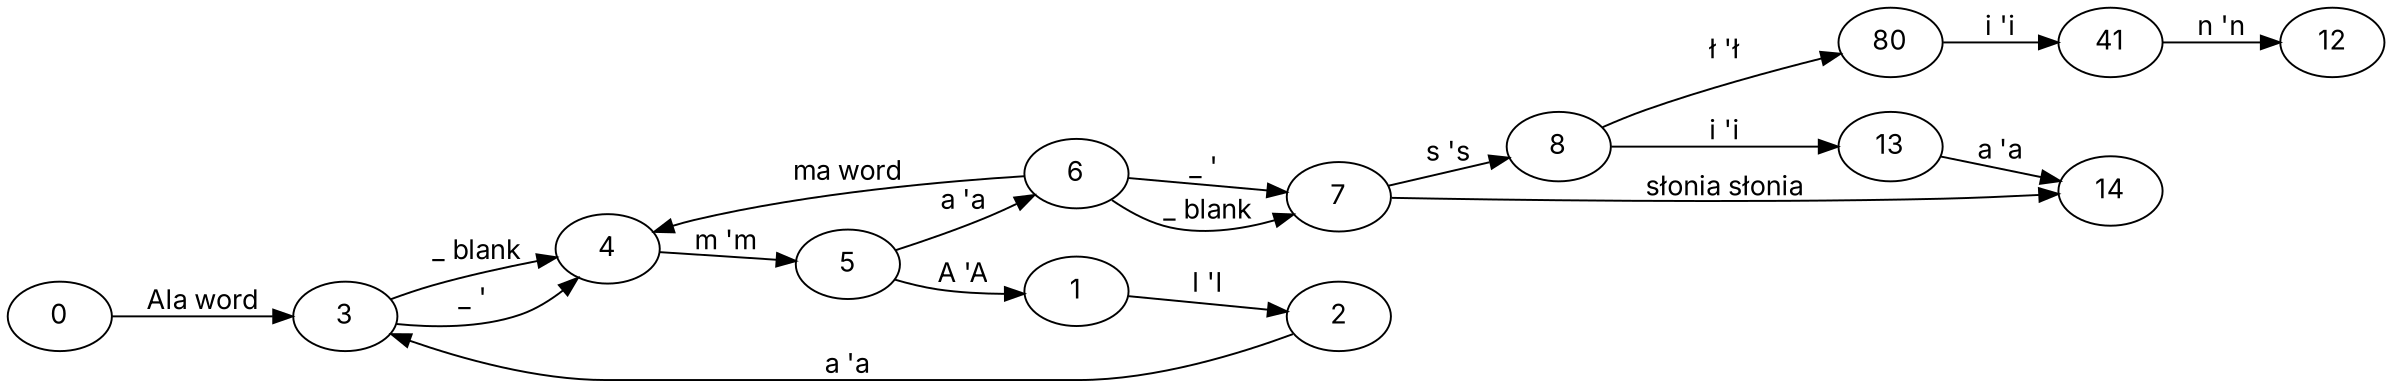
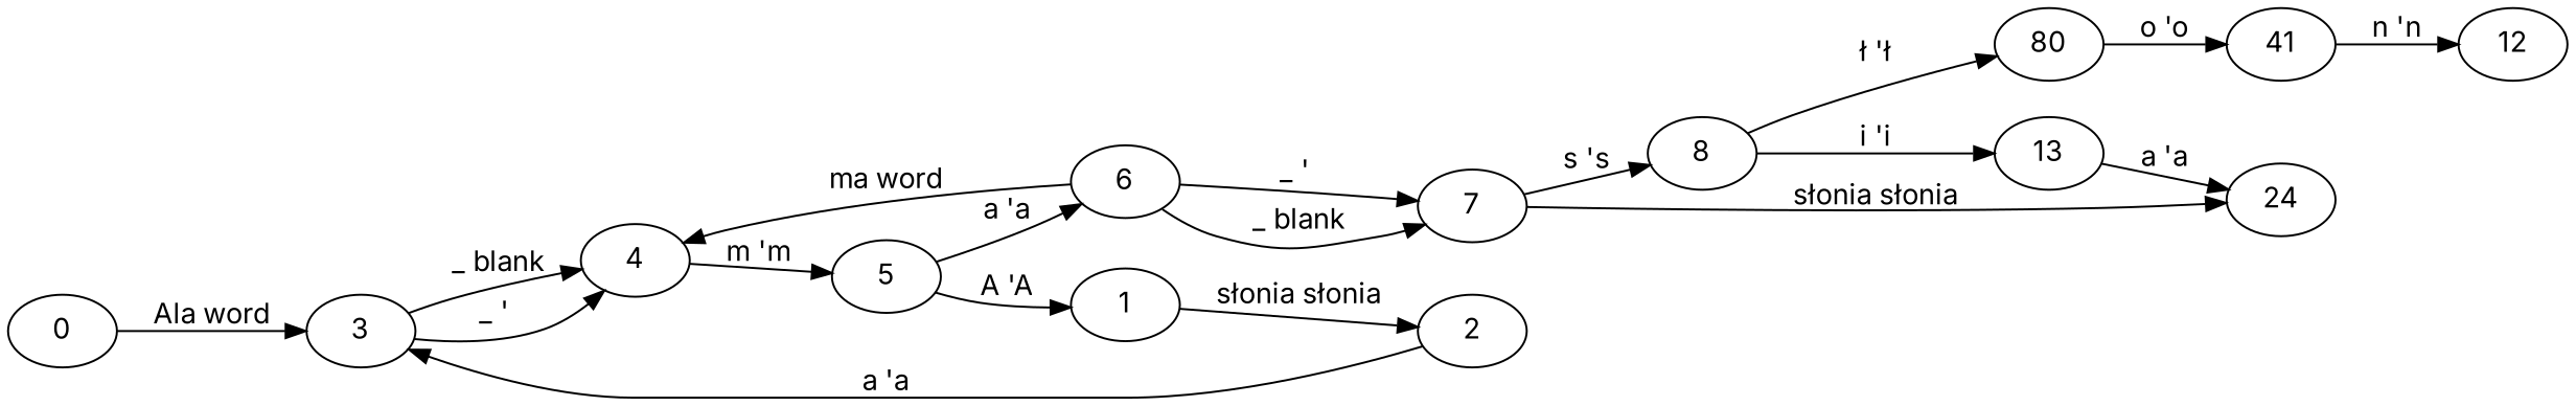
  digraph {
    fontname=Inter
    rankdir=LR
    node [fontname=Inter]
    edge [fontname=Inter]
    0
    3
    1
    2
    4
    5
    6
    7
    8
-   14
+   14 [label=24]
    n11 [label=80]
    13
    n13 [label=41]
    12
    0 -> 3 [label="Ala word"]
    3 -> 4 [label="_ ' "]
    3 -> 4 [label="_ blank"]
-   1 -> 2 [label="l 'l"]
+   1 -> 2 [label="słonia słonia"]
    2 -> 3 [label="a 'a"]
    4 -> 5 [label="m 'm"]
    5 -> 1 [label="A 'A"]
    5 -> 6 [label="a 'a"]
    6 -> 4 [label="ma word"]
    6 -> 7 [label="_ ' "]
    6 -> 7 [label="_ blank"]
    7 -> 8 [label="s 's"]
    7 -> 14 [label="słonia słonia"]
    8 -> n11 [label="ł 'ł"]
    8 -> 13 [label="i 'i"]
-   n11 -> n13 [label="i 'i"]
+   n11 -> n13 [label="o 'o"]
    13 -> 14 [label="a 'a"]
    n13 -> 12 [label="n 'n"]
  }
